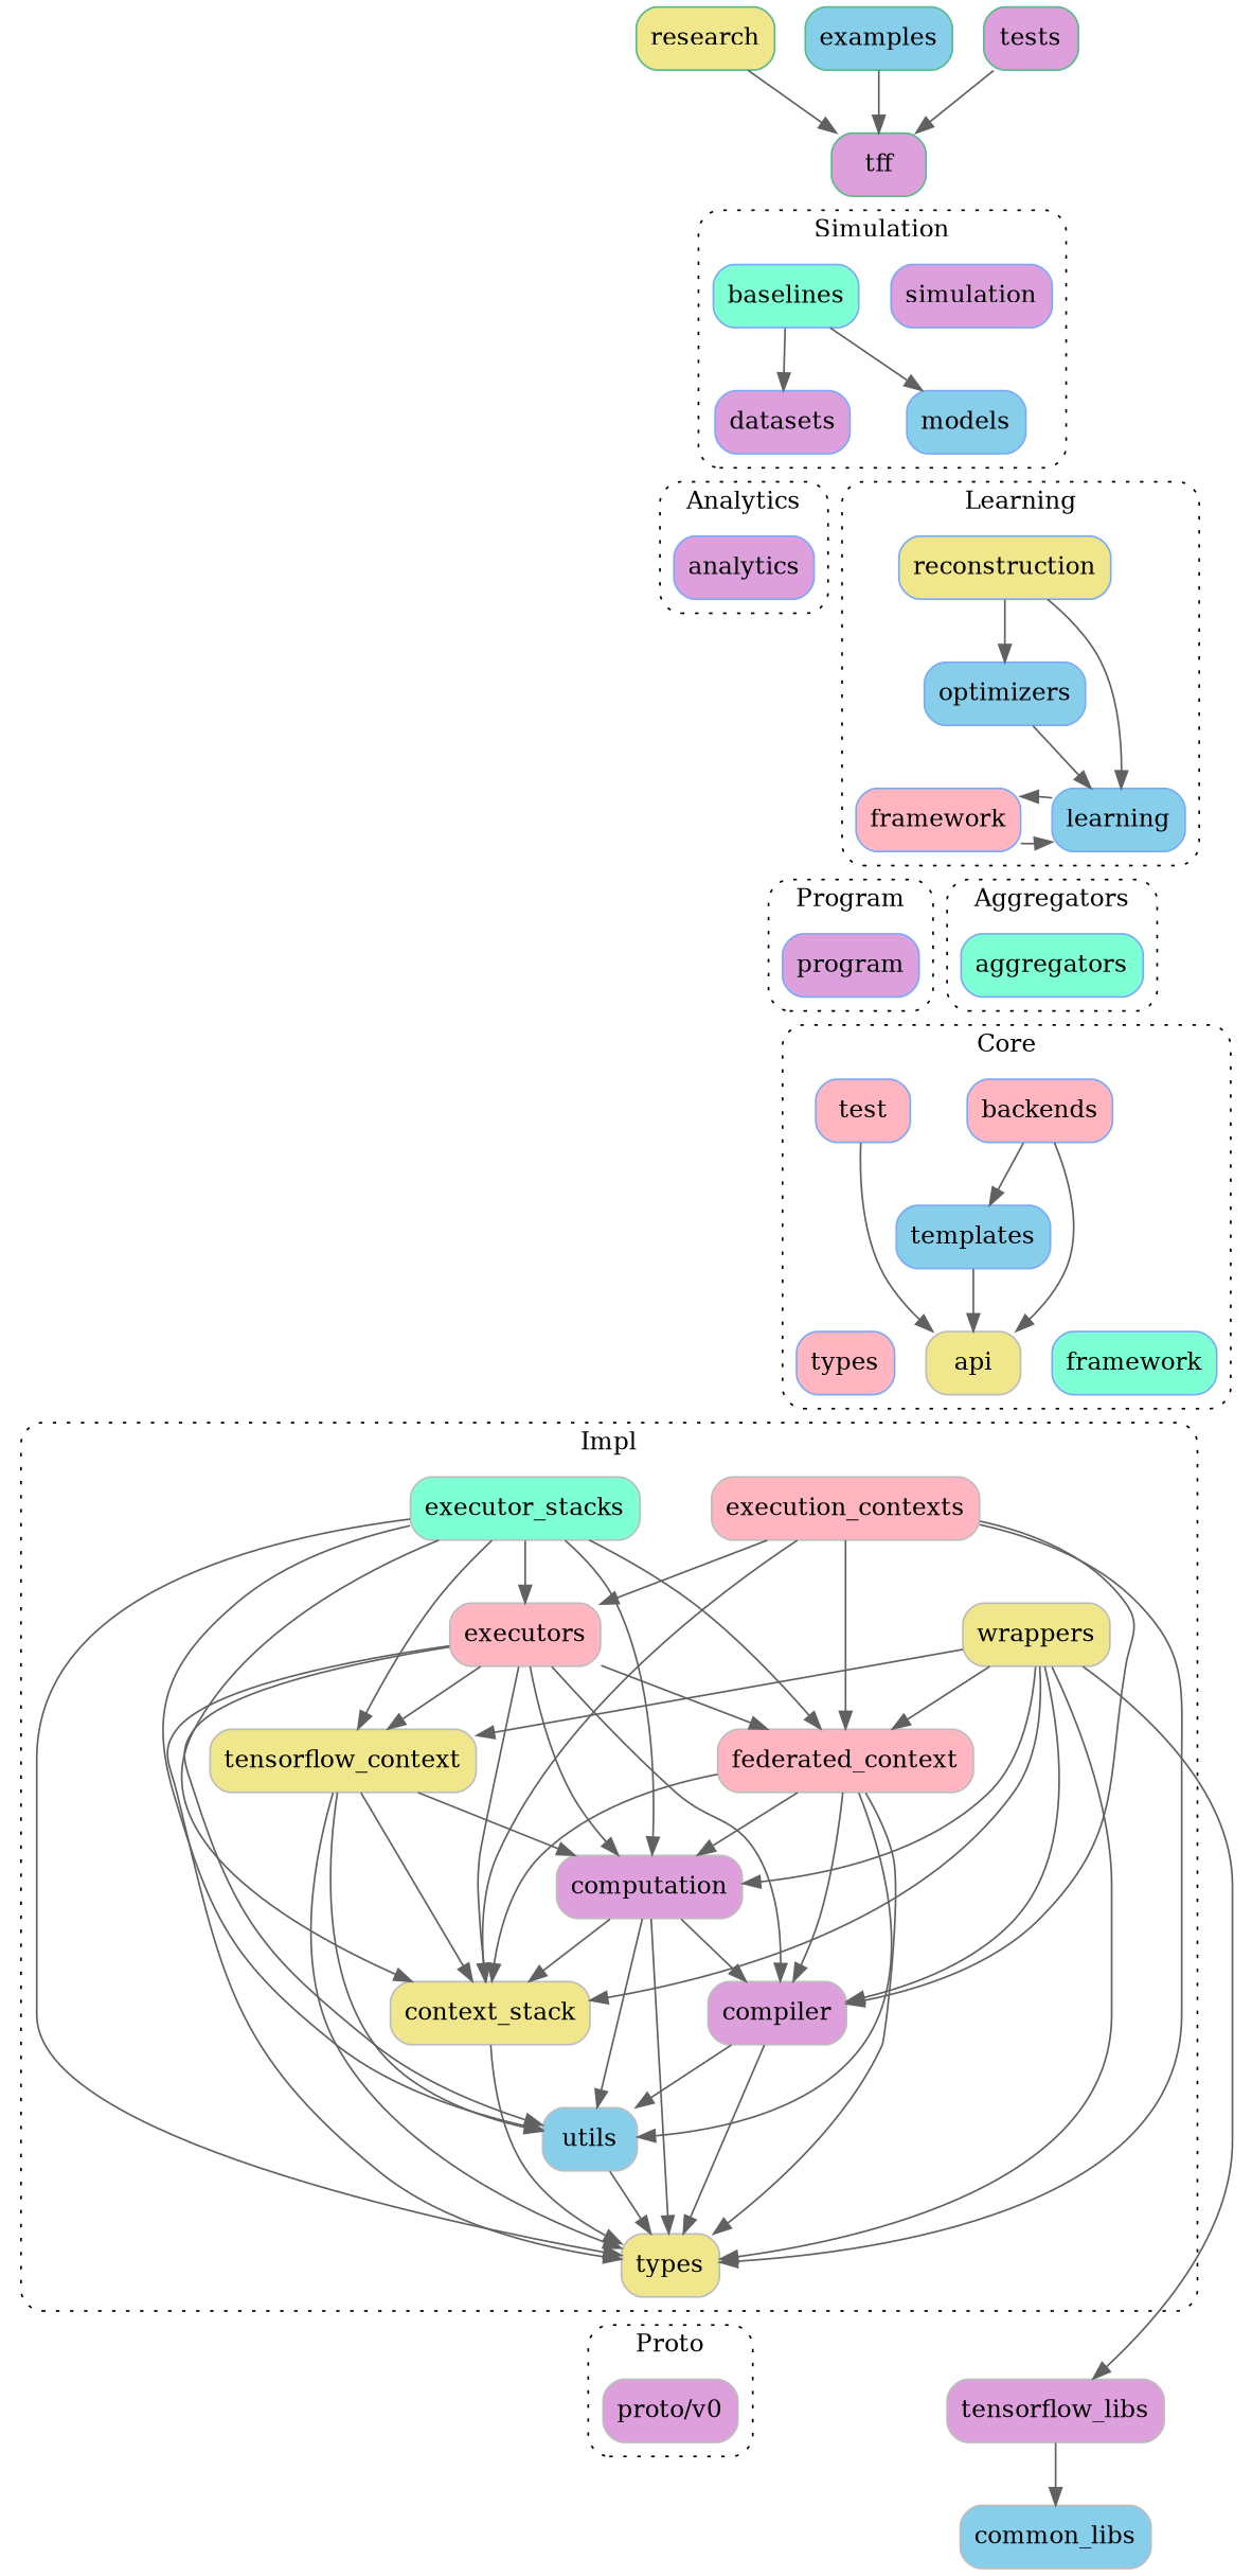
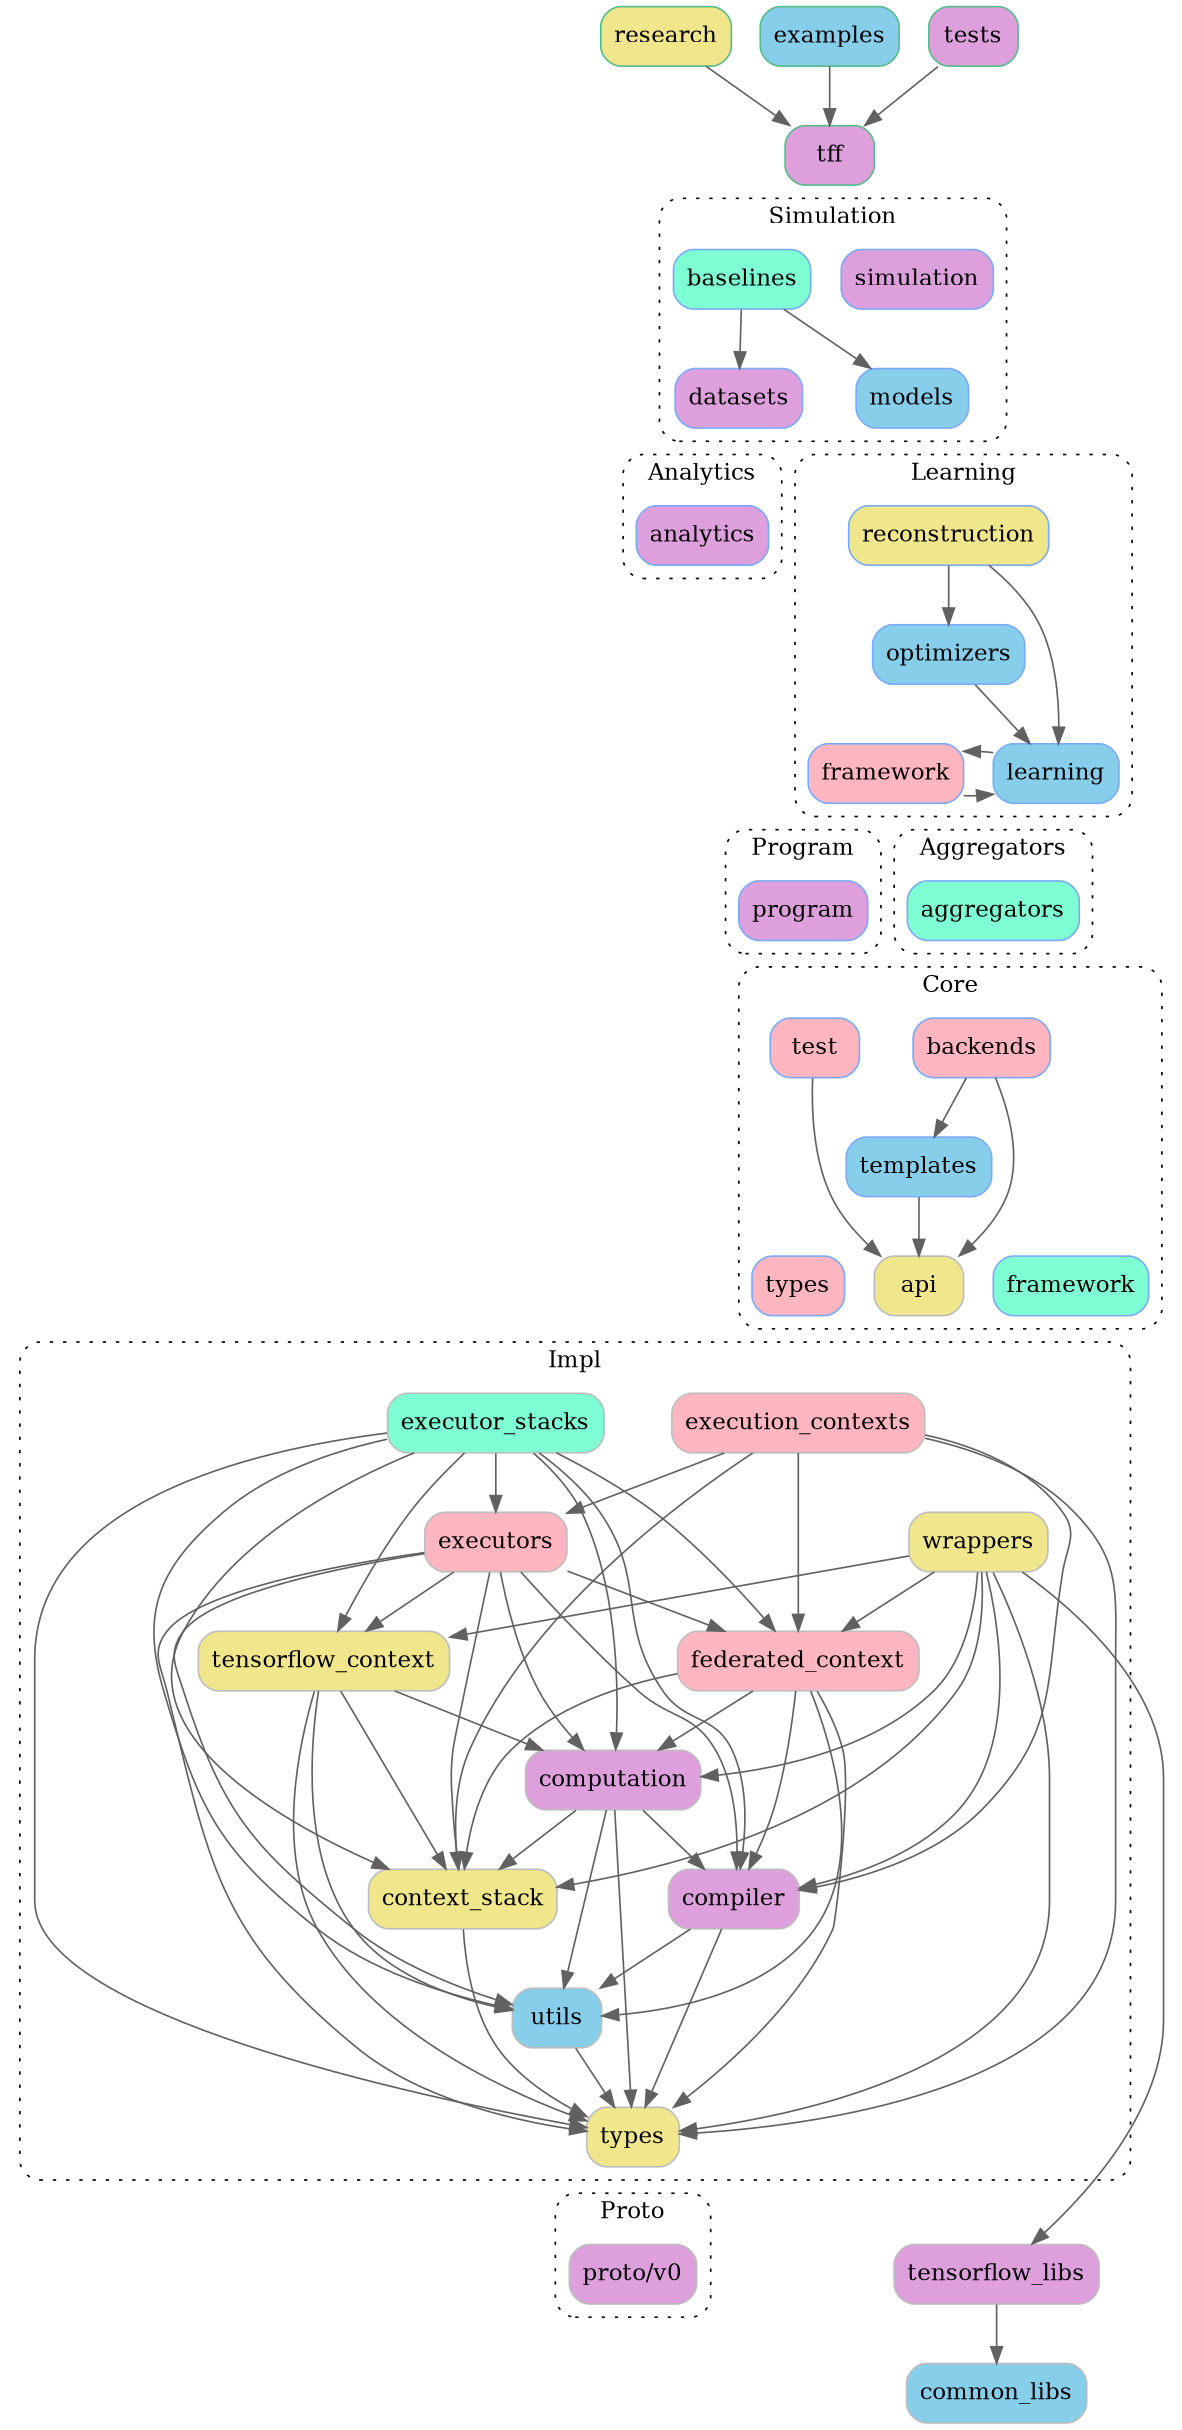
  digraph {
    newrank=true
    style="dotted,rounded"
    node [color="#7BAAF7" fillcolor=plum shape=box style="rounded,filled"]
    edge [color="#616161"]
    research [color="#57BB8A" fillcolor=khaki]
    examples [color="#57BB8A" fillcolor=skyblue]
    tests [color="#57BB8A"]
    tff [color="#57BB8A"]
    simulation
    n6 [fillcolor=aquamarine label=baselines]
    n7 [fillcolor=skyblue label=models]
    n8 [label=datasets]
    n9 [fillcolor=khaki label=reconstruction]
    analytics
    n11 [fillcolor=skyblue label=optimizers]
    learning [fillcolor=skyblue]
    n13 [fillcolor=lightpink label=framework]
    aggregators [fillcolor=aquamarine]
    n15 [fillcolor=lightpink label=backends]
    n16 [fillcolor=lightpink label=test]
    n17 [fillcolor=skyblue label=templates]
    n18 [color="#bdbdbd" fillcolor=khaki label=api]
    n19 [fillcolor=aquamarine label=framework]
    n20 [fillcolor=lightpink label=types]
    n21 [color="#bdbdbd" fillcolor=aquamarine label=executor_stacks]
    n22 [color="#bdbdbd" fillcolor=lightpink label=execution_contexts]
    n23 [color="#bdbdbd" fillcolor=khaki label=wrappers]
    n24 [color="#bdbdbd" fillcolor=lightpink label=executors]
    n25 [color="#bdbdbd" fillcolor=lightpink label=federated_context]
    n26 [color="#bdbdbd" fillcolor=khaki label=tensorflow_context]
    n27 [color="#bdbdbd" label=computation]
    n28 [color="#bdbdbd" fillcolor=khaki label=context_stack]
    n29 [color="#bdbdbd" label=compiler]
    n30 [color="#bdbdbd" fillcolor=skyblue label=utils]
    n31 [color="#bdbdbd" fillcolor=khaki label=types]
    n32 [color="#bdbdbd" label="proto/v0"]
    tensorflow_libs [color="#bdbdbd"]
    common_libs [color="#bdbdbd" fillcolor=skyblue]
    program
    subgraph sub_1 {
      rank=same
      research
      examples
      tests
    }
    subgraph sub_2 {
      rank=same
      tff
    }
    subgraph sub_3 {
      rank=same
      simulation
      n6
    }
    subgraph sub_4 {
      rank=same
      n7
      n8
    }
    subgraph sub_5 {
      rank=same
      n9
      analytics
    }
    subgraph sub_6 {
      rank=same
      n11
    }
    subgraph sub_7 {
      rank=same
      learning
      n13
    }
    subgraph sub_8 {
      rank=same
      aggregators
    }
    subgraph sub_9 {
      rank=same
      n15
      n16
    }
    subgraph sub_10 {
      rank=same
      n17
    }
    subgraph sub_11 {
      rank=same
      n18
      n19
      n20
    }
    subgraph sub_12 {
      rank=same
      n21
      n22
    }
    subgraph sub_13 {
      rank=same
      n23
      n24
    }
    subgraph sub_14 {
      rank=same
      n25
      n26
    }
    subgraph sub_15 {
      rank=same
      n27
    }
    subgraph sub_16 {
      rank=same
      n28
      n29
    }
    subgraph sub_17 {
      rank=same
      n30
    }
    subgraph sub_18 {
      rank=same
      n31
    }
    subgraph sub_19 {
      rank=same
      n32
      tensorflow_libs
    }
    subgraph sub_20 {
      rank=same
      common_libs
    }
    subgraph cluster_21 {
      label=Simulation
      simulation
      n6
      n7
      n8
    }
    subgraph cluster_22 {
      label=Learning
      n9
      n11
      learning
      n13
    }
    subgraph cluster_23 {
      label=Analytics
      analytics
    }
    subgraph cluster_24 {
      label=Aggregators
      aggregators
    }
    subgraph cluster_25 {
      label=Program
      program
    }
    subgraph cluster_26 {
      label=Core
      n15
      n16
      n17
      n18
      n19
      n20
    }
    subgraph cluster_27 {
      label=Impl
      n21
      n22
      n23
      n24
      n25
      n26
      n27
      n28
      n29
      n30
      n31
    }
    subgraph cluster_28 {
      label=Proto
      n32
    }
    research -> tff
    examples -> tff
    tests -> tff
    tff -> simulation [arrowhead=none style=invisible]
    tff -> n6 [arrowhead=none style=invisible]
    n6 -> n7
    n6 -> n8
    n7 -> n9 [arrowhead=none style=invisible]
    n8 -> analytics [arrowhead=none style=invisible]
    n9 -> n11
    n9 -> learning
    analytics -> aggregators [arrowhead=none style=invisible]
    analytics -> program [arrowhead=none style=invisible]
    n11 -> learning
    learning -> aggregators [arrowhead=none style=invisible]
    learning -> program [arrowhead=none style=invisible]
    n13 -> learning
    n13 -> learning [dir=back]
    aggregators -> n15 [arrowhead=none style=invisible]
    aggregators -> n16 [arrowhead=none style=invisible]
    n15 -> n17
    n15 -> n18
    n16 -> n18
    n17 -> n18
    n18 -> n19 [arrowhead=none style=invisible]
    n18 -> n23 [arrowhead=none style=invisible]
    n19 -> n20 [arrowhead=none style=invisible]
    n20 -> n21 [arrowhead=none style=invisible]
    n20 -> n22 [arrowhead=none style=invisible]
    n21 -> n24
    n21 -> n25
    n21 -> n26
    n21 -> n27
    n21 -> n28
+   n21 -> n29
    n21 -> n30
    n21 -> n31
    n22 -> n24
    n22 -> n25
    n22 -> n28
    n22 -> n29
    n22 -> n31
    n23 -> n25
    n23 -> n26
    n23 -> n27
    n23 -> n28
    n23 -> n29
    n23 -> n31
    n23 -> tensorflow_libs
    n24 -> n25
    n24 -> n26
    n24 -> n27
    n24 -> n28
    n24 -> n29
    n24 -> n30
    n24 -> n31
    n25 -> n27
    n25 -> n28
    n25 -> n29
    n25 -> n30
    n25 -> n31
    n26 -> n27
    n26 -> n28
    n26 -> n30
    n26 -> n31
    n27 -> n28
    n27 -> n29
    n27 -> n30
    n27 -> n31
    n28 -> n31
    n29 -> n30
    n29 -> n31
    n30 -> n31
    n31 -> n32 [arrowhead=none style=invisible]
    n31 -> tensorflow_libs [arrowhead=none style=invisible]
    tensorflow_libs -> common_libs
    program -> n15 [arrowhead=none style=invisible]
    program -> n16 [arrowhead=none style=invisible]
  }
